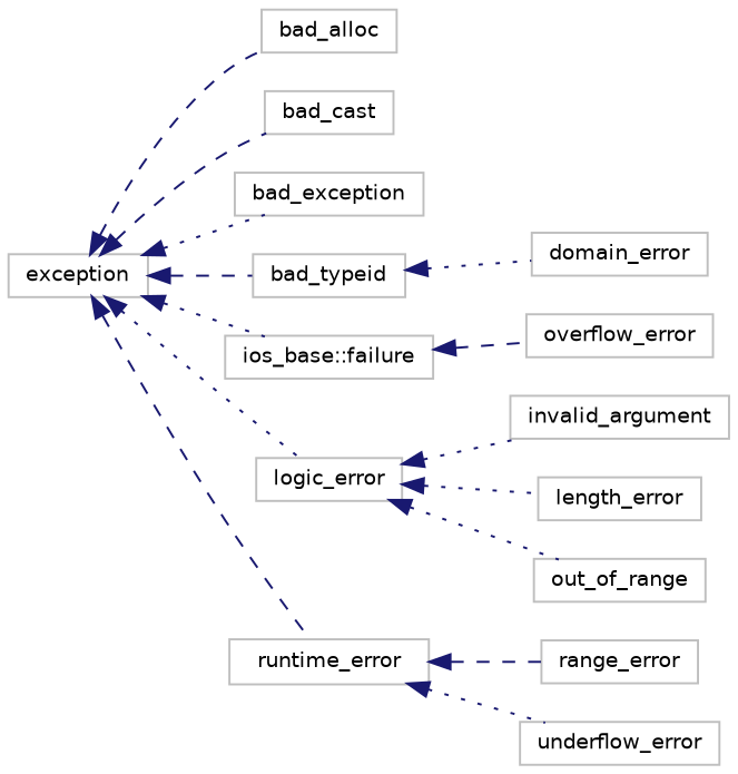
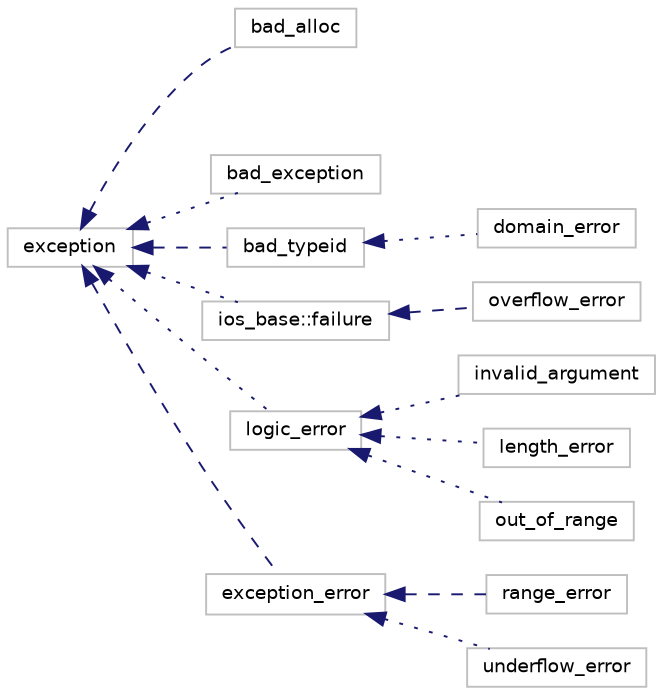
  digraph {
    rankdir=LR
    node [color=grey75 fillcolor=white fontname=Helvetica fontsize=10 shape=record style=filled]
    edge [color=midnightblue dir=back fontname=Helvetica fontsize=10 labelfontname=Helvetica labelfontsize=10 style=dotted]
    n1 [height=0.2 label=exception width=0.4]
    n2 [height=0.2 label=bad_alloc width=0.4]
-   n3 [height=0.2 label=bad_cast width=0.4]
    n4 [height=0.2 label=bad_exception width=0.4]
    n5 [height=0.2 label=bad_typeid width=0.4]
    n6 [height=0.2 label="ios_base::failure" width=0.4]
    n7 [height=0.2 label=logic_error width=0.4]
-   n8 [height=0.2 label=runtime_error width=0.4]
+   n8 [height=0.2 label=exception_error width=0.4]
    n9 [height=0.2 label=domain_error width=0.4]
    n10 [height=0.2 label=overflow_error width=0.4]
    n11 [height=0.2 label=invalid_argument width=0.4]
    n12 [height=0.2 label=length_error width=0.4]
    n13 [height=0.2 label=out_of_range width=0.4]
    n14 [height=0.2 label=range_error width=0.4]
    n15 [height=0.2 label=underflow_error width=0.4]
    n1 -> n2 [style=dashed]
-   n1 -> n3 [style=dashed]
    n1 -> n4
    n1 -> n5 [style=dashed]
    n1 -> n6
    n1 -> n7
    n1 -> n8 [style=dashed]
    n5 -> n9
    n6 -> n10 [style=dashed]
    n7 -> n11
    n7 -> n12
    n7 -> n13
    n8 -> n14 [style=dashed]
    n8 -> n15
  }
